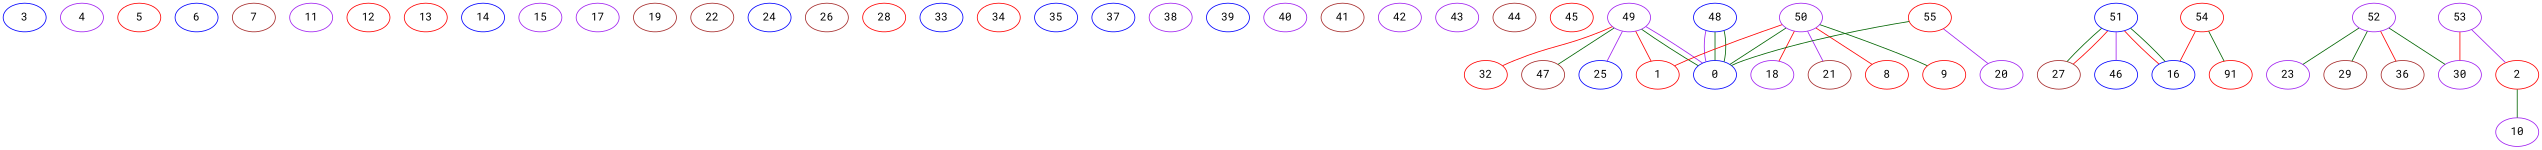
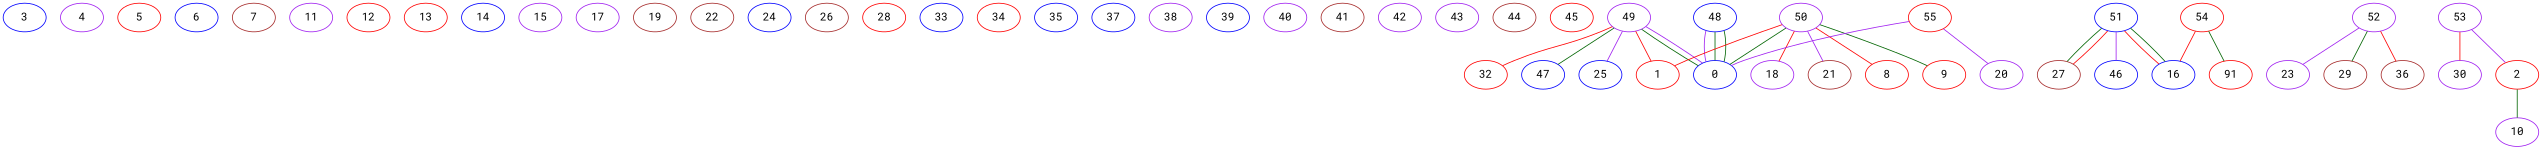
  graph {
    fontname="Roboto Mono"
    node [color=purple fontname="Roboto Mono"]
    edge [color=darkgreen fontname="Roboto Mono"]
    3 [color=blue]
    4
    5 [color=red]
    6 [color=blue]
    7 [color=brown]
    11
    12 [color=red]
    13 [color=red]
    14 [color=blue]
    15
    17
    19 [color=brown]
    22 [color=brown]
    24 [color=blue]
    26 [color=brown]
    28 [color=red]
    33 [color=blue]
    34 [color=red]
    35 [color=blue]
    37 [color=blue]
    38
    39 [color=blue]
    40
    41 [color=brown]
    42
    43
    44 [color=brown]
    45 [color=red]
    48 [color=blue]
    0 [color=blue]
    49
-   47 [color=brown]
+   47 [color=blue]
    1 [color=red]
    25 [color=blue]
    32 [color=red]
    8 [color=red]
    50
    9 [color=red]
    18
    21 [color=brown]
    51 [color=blue]
    16 [color=blue]
    27 [color=brown]
    46 [color=blue]
    52
    23
    29 [color=brown]
    30
    36 [color=brown]
    53
    2 [color=red]
    10
    54 [color=red]
    n54 [color=red label=91]
    55 [color=red]
    20
    48 -- 0 [color=purple]
    48 -- 0
    48 -- 0
    49 -- 0
    49 -- 0 [color=purple]
    49 -- 47
    49 -- 1 [color=red]
    49 -- 25 [color=purple]
    49 -- 32 [color=red]
    50 -- 0
    50 -- 1 [color=red]
    50 -- 8 [color=red]
    50 -- 9
    50 -- 18 [color=red]
    50 -- 21 [color=purple]
    51 -- 16 [color=red]
    51 -- 16
    51 -- 27
    51 -- 27 [color=red]
    51 -- 46 [color=purple]
-   52 -- 23
+   52 -- 23 [color=purple]
    52 -- 29
-   52 -- 30
    52 -- 36 [color=red]
    53 -- 30 [color=red]
    53 -- 2 [color=purple]
    2 -- 10
    54 -- 16 [color=red]
    54 -- n54
-   55 -- 0
+   55 -- 0 [color=purple]
    55 -- 20 [color=purple]
  }
